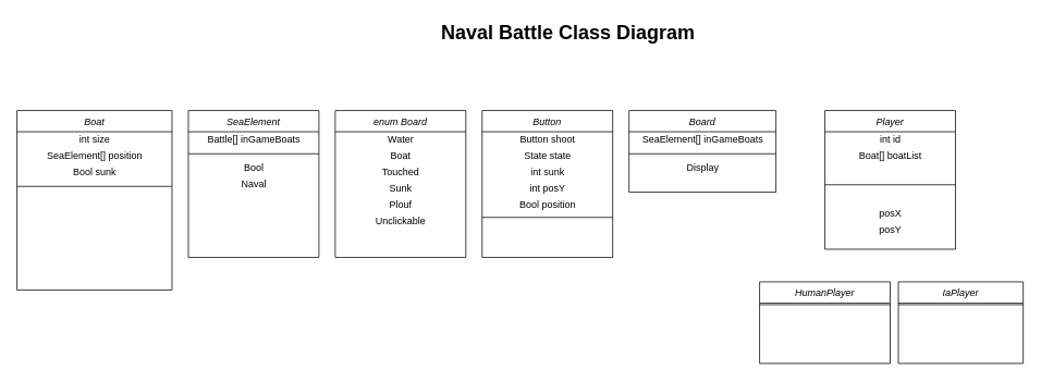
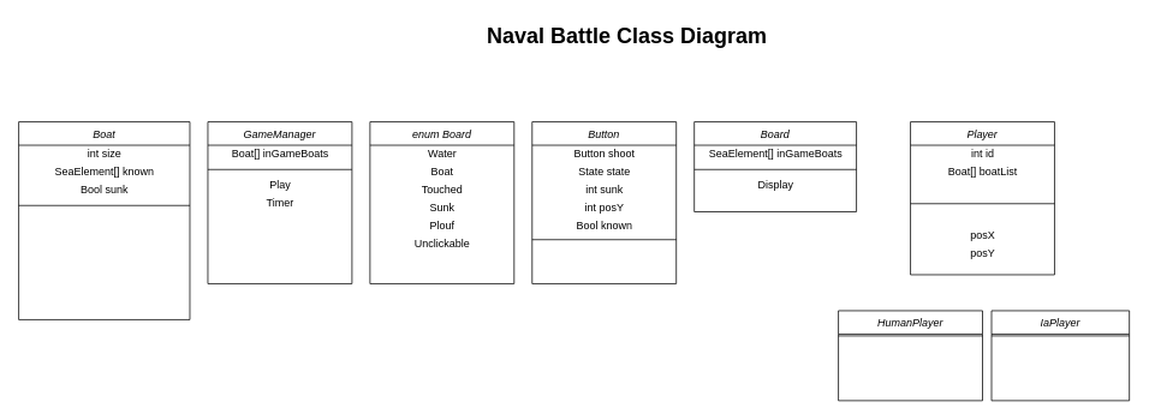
  <mxCell id="0" />
  <mxCell id="1" parent="0" />
  <mxCell id="2" value="Boat" style="swimlane;fontStyle=2;align=center;verticalAlign=top;childLayout=stackLayout;horizontal=1;startSize=26;horizontalStack=0;resizeParent=1;resizeLast=0;collapsible=1;marginBottom=0;rounded=0;shadow=0;strokeWidth=1;" vertex="1" parent="1"><mxGeometry x="20" y="135" width="190" height="220" as="geometry"><mxRectangle x="230" y="140" width="160" height="26" as="alternateBounds" /></mxGeometry></mxCell>
  <mxCell id="3" value="int size" style="text;html=1;align=center;verticalAlign=middle;resizable=0;points=[];autosize=1;" vertex="1" parent="2"><mxGeometry y="26" width="190" height="20" as="geometry" /></mxCell>
- <mxCell id="4" value="SeaElement[] position" style="text;html=1;align=center;verticalAlign=middle;resizable=0;points=[];autosize=1;" vertex="1" parent="2"><mxGeometry y="46" width="190" height="20" as="geometry" /></mxCell>
+ <mxCell id="4" value="SeaElement[] known" style="text;html=1;align=center;verticalAlign=middle;resizable=0;points=[];autosize=1;" vertex="1" parent="2"><mxGeometry y="46" width="190" height="20" as="geometry" /></mxCell>
  <mxCell id="5" value="Bool sunk" style="text;html=1;align=center;verticalAlign=middle;resizable=0;points=[];autosize=1;" vertex="1" parent="2"><mxGeometry y="66" width="190" height="20" as="geometry" /></mxCell>
  <mxCell id="6" value="" style="line;html=1;strokeWidth=1;align=left;verticalAlign=middle;spacingTop=-1;spacingLeft=3;spacingRight=3;rotatable=0;labelPosition=right;points=[];portConstraint=eastwest;" vertex="1" parent="2"><mxGeometry y="86" width="190" height="14" as="geometry" /></mxCell>
  <mxCell id="7" value="Naval Battle Class Diagram" style="text;strokeColor=none;fillColor=none;html=1;fontSize=24;fontStyle=1;verticalAlign=middle;align=center;" vertex="1" parent="1"><mxGeometry x="645" y="20" width="100" height="40" as="geometry" /></mxCell>
  <mxCell id="8" value="Board" style="swimlane;fontStyle=2;align=center;verticalAlign=top;childLayout=stackLayout;horizontal=1;startSize=26;horizontalStack=0;resizeParent=1;resizeLast=0;collapsible=1;marginBottom=0;rounded=0;shadow=0;strokeWidth=1;" vertex="1" parent="1"><mxGeometry x="770" y="135" width="180" height="100" as="geometry"><mxRectangle x="230" y="140" width="160" height="26" as="alternateBounds" /></mxGeometry></mxCell>
  <mxCell id="9" value="SeaElement[] inGameBoats" style="text;html=1;align=center;verticalAlign=middle;resizable=0;points=[];autosize=1;" vertex="1" parent="8"><mxGeometry y="26" width="180" height="20" as="geometry" /></mxCell>
  <mxCell id="10" value="" style="line;html=1;strokeWidth=1;align=left;verticalAlign=middle;spacingTop=-1;spacingLeft=3;spacingRight=3;rotatable=0;labelPosition=right;points=[];portConstraint=eastwest;" vertex="1" parent="8"><mxGeometry y="46" width="180" height="14" as="geometry" /></mxCell>
  <mxCell id="11" value="Display" style="text;html=1;align=center;verticalAlign=middle;resizable=0;points=[];autosize=1;" vertex="1" parent="8"><mxGeometry y="60" width="180" height="20" as="geometry" /></mxCell>
  <mxCell id="12" value="Button" style="swimlane;fontStyle=2;align=center;verticalAlign=top;childLayout=stackLayout;horizontal=1;startSize=26;horizontalStack=0;resizeParent=1;resizeLast=0;collapsible=1;marginBottom=0;rounded=0;shadow=0;strokeWidth=1;" vertex="1" parent="1"><mxGeometry x="590" y="135" width="160" height="180" as="geometry"><mxRectangle x="230" y="140" width="160" height="26" as="alternateBounds" /></mxGeometry></mxCell>
  <mxCell id="13" value="Button shoot" style="text;html=1;align=center;verticalAlign=middle;resizable=0;points=[];autosize=1;" vertex="1" parent="12"><mxGeometry y="26" width="160" height="20" as="geometry" /></mxCell>
  <mxCell id="14" value="State state" style="text;html=1;align=center;verticalAlign=middle;resizable=0;points=[];autosize=1;" vertex="1" parent="12"><mxGeometry y="46" width="160" height="20" as="geometry" /></mxCell>
  <mxCell id="15" value="int sunk" style="text;html=1;align=center;verticalAlign=middle;resizable=0;points=[];autosize=1;" vertex="1" parent="12"><mxGeometry y="66" width="160" height="20" as="geometry" /></mxCell>
  <mxCell id="16" value="int posY" style="text;html=1;align=center;verticalAlign=middle;resizable=0;points=[];autosize=1;" vertex="1" parent="12"><mxGeometry y="86" width="160" height="20" as="geometry" /></mxCell>
- <mxCell id="17" value="Bool position" style="text;html=1;align=center;verticalAlign=middle;resizable=0;points=[];autosize=1;" vertex="1" parent="12"><mxGeometry y="106" width="160" height="20" as="geometry" /></mxCell>
+ <mxCell id="17" value="Bool known" style="text;html=1;align=center;verticalAlign=middle;resizable=0;points=[];autosize=1;" vertex="1" parent="12"><mxGeometry y="106" width="160" height="20" as="geometry" /></mxCell>
  <mxCell id="18" value="" style="line;html=1;strokeWidth=1;align=left;verticalAlign=middle;spacingTop=-1;spacingLeft=3;spacingRight=3;rotatable=0;labelPosition=right;points=[];portConstraint=eastwest;" vertex="1" parent="12"><mxGeometry y="126" width="160" height="10" as="geometry" /></mxCell>
- <mxCell id="19" value="SeaElement" style="swimlane;fontStyle=2;align=center;verticalAlign=top;childLayout=stackLayout;horizontal=1;startSize=26;horizontalStack=0;resizeParent=1;resizeLast=0;collapsible=1;marginBottom=0;rounded=0;shadow=0;strokeWidth=1;" vertex="1" parent="1"><mxGeometry x="230" y="135" width="160" height="180" as="geometry"><mxRectangle x="230" y="140" width="160" height="26" as="alternateBounds" /></mxGeometry></mxCell>
- <mxCell id="20" value="Battle[] inGameBoats" style="text;html=1;align=center;verticalAlign=middle;resizable=0;points=[];autosize=1;" vertex="1" parent="19"><mxGeometry y="26" width="160" height="20" as="geometry" /></mxCell>
+ <mxCell id="19" value="GameManager" style="swimlane;fontStyle=2;align=center;verticalAlign=top;childLayout=stackLayout;horizontal=1;startSize=26;horizontalStack=0;resizeParent=1;resizeLast=0;collapsible=1;marginBottom=0;rounded=0;shadow=0;strokeWidth=1;" vertex="1" parent="1"><mxGeometry x="230" y="135" width="160" height="180" as="geometry"><mxRectangle x="230" y="140" width="160" height="26" as="alternateBounds" /></mxGeometry></mxCell>
+ <mxCell id="20" value="Boat[] inGameBoats" style="text;html=1;align=center;verticalAlign=middle;resizable=0;points=[];autosize=1;" vertex="1" parent="19"><mxGeometry y="26" width="160" height="20" as="geometry" /></mxCell>
  <mxCell id="21" value="" style="line;html=1;strokeWidth=1;align=left;verticalAlign=middle;spacingTop=-1;spacingLeft=3;spacingRight=3;rotatable=0;labelPosition=right;points=[];portConstraint=eastwest;" vertex="1" parent="19"><mxGeometry y="46" width="160" height="14" as="geometry" /></mxCell>
- <mxCell id="22" value="Bool" style="text;html=1;align=center;verticalAlign=middle;resizable=0;points=[];autosize=1;" vertex="1" parent="19"><mxGeometry y="60" width="160" height="20" as="geometry" /></mxCell>
- <mxCell id="23" value="Naval" style="text;html=1;align=center;verticalAlign=middle;resizable=0;points=[];autosize=1;" vertex="1" parent="19"><mxGeometry y="80" width="160" height="20" as="geometry" /></mxCell>
+ <mxCell id="22" value="Play" style="text;html=1;align=center;verticalAlign=middle;resizable=0;points=[];autosize=1;" vertex="1" parent="19"><mxGeometry y="60" width="160" height="20" as="geometry" /></mxCell>
+ <mxCell id="23" value="Timer" style="text;html=1;align=center;verticalAlign=middle;resizable=0;points=[];autosize=1;" vertex="1" parent="19"><mxGeometry y="80" width="160" height="20" as="geometry" /></mxCell>
  <mxCell id="24" value="Player" style="swimlane;fontStyle=2;align=center;verticalAlign=top;childLayout=stackLayout;horizontal=1;startSize=26;horizontalStack=0;resizeParent=1;resizeLast=0;collapsible=1;marginBottom=0;rounded=0;shadow=0;strokeWidth=1;" vertex="1" parent="1"><mxGeometry x="1010" y="135" width="160" height="170" as="geometry"><mxRectangle x="580" y="110" width="160" height="26" as="alternateBounds" /></mxGeometry></mxCell>
  <mxCell id="25" value="int id" style="text;html=1;align=center;verticalAlign=middle;resizable=0;points=[];autosize=1;" vertex="1" parent="24"><mxGeometry y="26" width="160" height="20" as="geometry" /></mxCell>
  <mxCell id="26" value="Boat[] boatList" style="text;html=1;align=center;verticalAlign=middle;resizable=0;points=[];autosize=1;" vertex="1" parent="24"><mxGeometry y="46" width="160" height="20" as="geometry" /></mxCell>
  <mxCell id="27" value="" style="line;html=1;strokeWidth=1;align=left;verticalAlign=middle;spacingTop=-1;spacingLeft=3;spacingRight=3;rotatable=0;labelPosition=right;points=[];portConstraint=eastwest;" vertex="1" parent="24"><mxGeometry y="66" width="160" height="50" as="geometry" /></mxCell>
  <mxCell id="28" value="posX" style="text;html=1;align=center;verticalAlign=middle;resizable=0;points=[];autosize=1;" vertex="1" parent="24"><mxGeometry y="116" width="160" height="20" as="geometry" /></mxCell>
  <mxCell id="29" value="&lt;div&gt;posY&lt;/div&gt;" style="text;html=1;align=center;verticalAlign=middle;resizable=0;points=[];autosize=1;" vertex="1" parent="24"><mxGeometry y="136" width="160" height="20" as="geometry" /></mxCell>
  <mxCell id="30" value="HumanPlayer" style="swimlane;fontStyle=2;align=center;verticalAlign=top;childLayout=stackLayout;horizontal=1;startSize=26;horizontalStack=0;resizeParent=1;resizeLast=0;collapsible=1;marginBottom=0;rounded=0;shadow=0;strokeWidth=1;" vertex="1" parent="1"><mxGeometry x="930" y="345" width="160" height="100" as="geometry"><mxRectangle x="230" y="140" width="160" height="26" as="alternateBounds" /></mxGeometry></mxCell>
  <mxCell id="31" value="" style="line;html=1;strokeWidth=1;align=left;verticalAlign=middle;spacingTop=-1;spacingLeft=3;spacingRight=3;rotatable=0;labelPosition=right;points=[];portConstraint=eastwest;" vertex="1" parent="30"><mxGeometry y="26" width="160" height="4" as="geometry" /></mxCell>
  <mxCell id="32" value="IaPlayer" style="swimlane;fontStyle=2;align=center;verticalAlign=top;childLayout=stackLayout;horizontal=1;startSize=26;horizontalStack=0;resizeParent=1;resizeLast=0;collapsible=1;marginBottom=0;rounded=0;shadow=0;strokeWidth=1;" vertex="1" parent="1"><mxGeometry x="1100" y="345" width="153" height="100" as="geometry"><mxRectangle x="230" y="140" width="160" height="26" as="alternateBounds" /></mxGeometry></mxCell>
  <mxCell id="33" value="" style="line;html=1;strokeWidth=1;align=left;verticalAlign=middle;spacingTop=-1;spacingLeft=3;spacingRight=3;rotatable=0;labelPosition=right;points=[];portConstraint=eastwest;" vertex="1" parent="32"><mxGeometry y="26" width="153" height="4" as="geometry" /></mxCell>
  <mxCell id="34" value="enum Board" style="swimlane;fontStyle=2;align=center;verticalAlign=top;childLayout=stackLayout;horizontal=1;startSize=26;horizontalStack=0;resizeParent=1;resizeLast=0;collapsible=1;marginBottom=0;rounded=0;shadow=0;strokeWidth=1;" vertex="1" parent="1"><mxGeometry x="410" y="135" width="160" height="180" as="geometry"><mxRectangle x="230" y="140" width="160" height="26" as="alternateBounds" /></mxGeometry></mxCell>
  <mxCell id="35" value="Water" style="text;html=1;align=center;verticalAlign=middle;resizable=0;points=[];autosize=1;" vertex="1" parent="34"><mxGeometry y="26" width="160" height="20" as="geometry" /></mxCell>
  <mxCell id="36" value="Boat" style="text;html=1;align=center;verticalAlign=middle;resizable=0;points=[];autosize=1;" vertex="1" parent="34"><mxGeometry y="46" width="160" height="20" as="geometry" /></mxCell>
  <mxCell id="37" value="Touched" style="text;html=1;align=center;verticalAlign=middle;resizable=0;points=[];autosize=1;" vertex="1" parent="34"><mxGeometry y="66" width="160" height="20" as="geometry" /></mxCell>
  <mxCell id="38" value="Sunk" style="text;html=1;align=center;verticalAlign=middle;resizable=0;points=[];autosize=1;" vertex="1" parent="34"><mxGeometry y="86" width="160" height="20" as="geometry" /></mxCell>
  <mxCell id="39" value="Plouf" style="text;html=1;align=center;verticalAlign=middle;resizable=0;points=[];autosize=1;" vertex="1" parent="34"><mxGeometry y="106" width="160" height="20" as="geometry" /></mxCell>
  <mxCell id="40" value="Unclickable" style="text;html=1;align=center;verticalAlign=middle;resizable=0;points=[];autosize=1;" vertex="1" parent="34"><mxGeometry y="126" width="160" height="20" as="geometry" /></mxCell>
